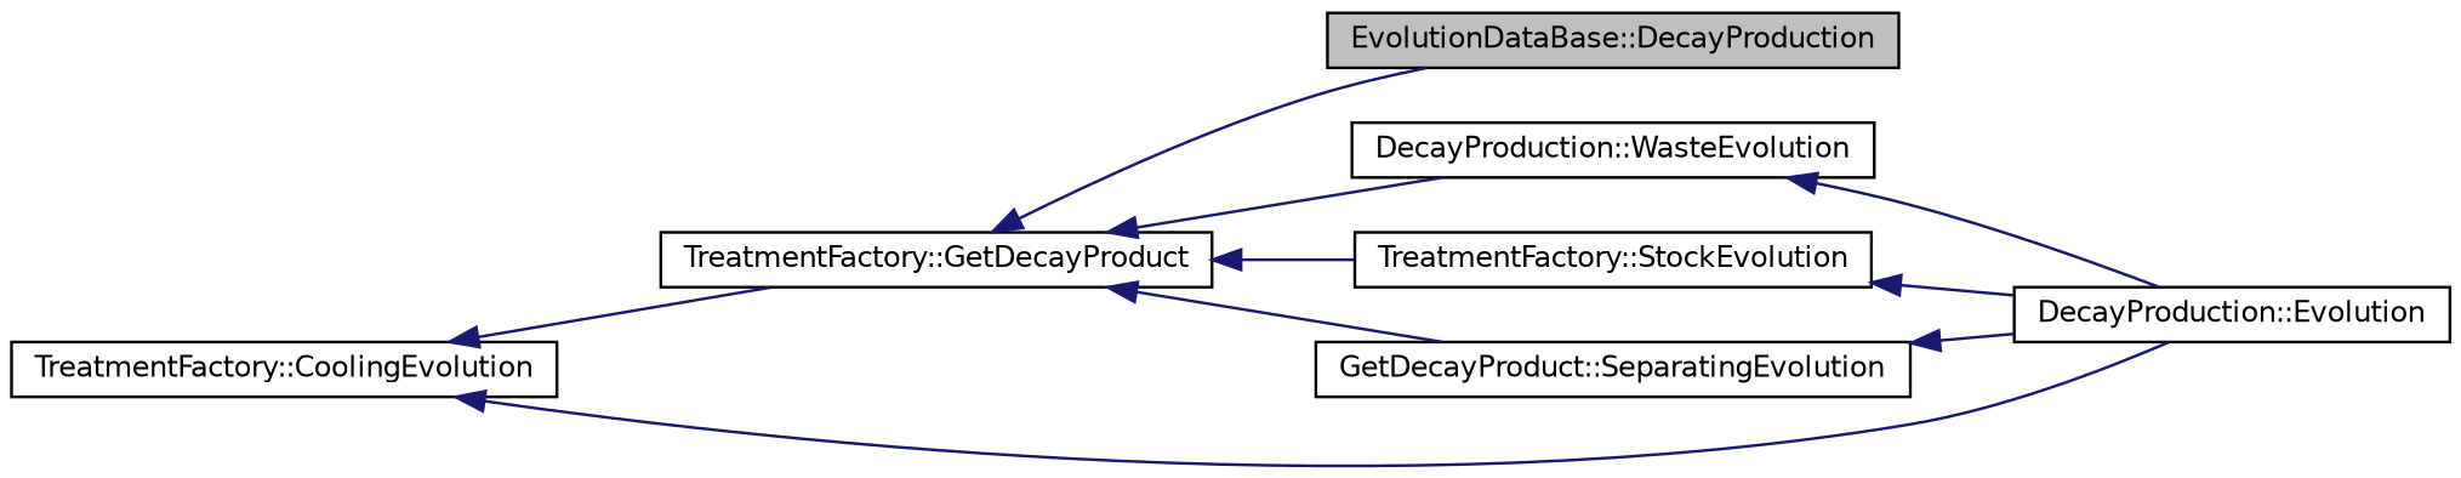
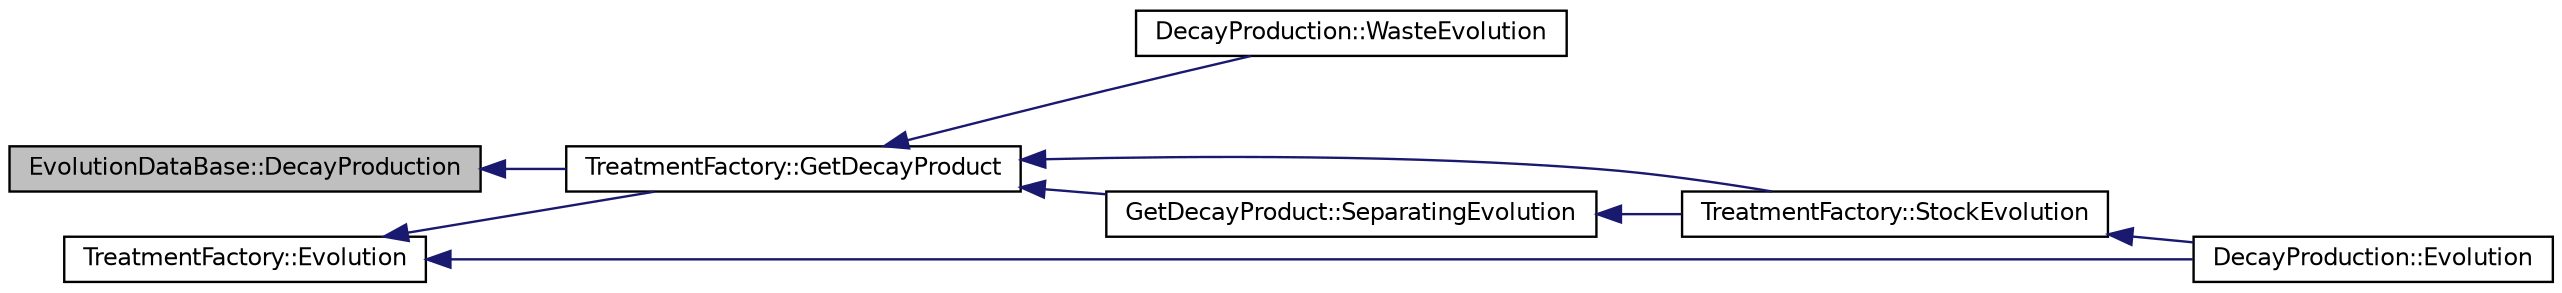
  digraph {
    rankdir=LR
    node [color=black fillcolor=white fontname=Helvetica fontsize=10 shape=record style=filled]
    edge [color=midnightblue dir=back fontname=Helvetica fontsize=10 labelfontname=Helvetica labelfontsize=10 style=solid]
    n1 [fillcolor=grey75 fontcolor=black height=0.2 label="EvolutionDataBase::DecayProduction" width=0.4]
    n2 [height=0.2 label="TreatmentFactory::GetDecayProduct" width=0.4]
    n3 [height=0.2 label="DecayProduction::WasteEvolution" width=0.4]
    n4 [height=0.2 label="TreatmentFactory::StockEvolution" width=0.4]
    n5 [height=0.2 label="GetDecayProduct::SeparatingEvolution" width=0.4]
    n6 [height=0.2 label="DecayProduction::Evolution" width=0.4]
-   n7 [height=0.2 label="TreatmentFactory::CoolingEvolution" width=0.4]
-   n2 -> n1
+   n7 [height=0.2 label="TreatmentFactory::Evolution" width=0.4]
+   n1 -> n2
    n2 -> n3
    n2 -> n4
    n2 -> n5
-   n3 -> n6
    n4 -> n6
-   n5 -> n6
+   n5 -> n4
    n7 -> n2
    n7 -> n6
  }
